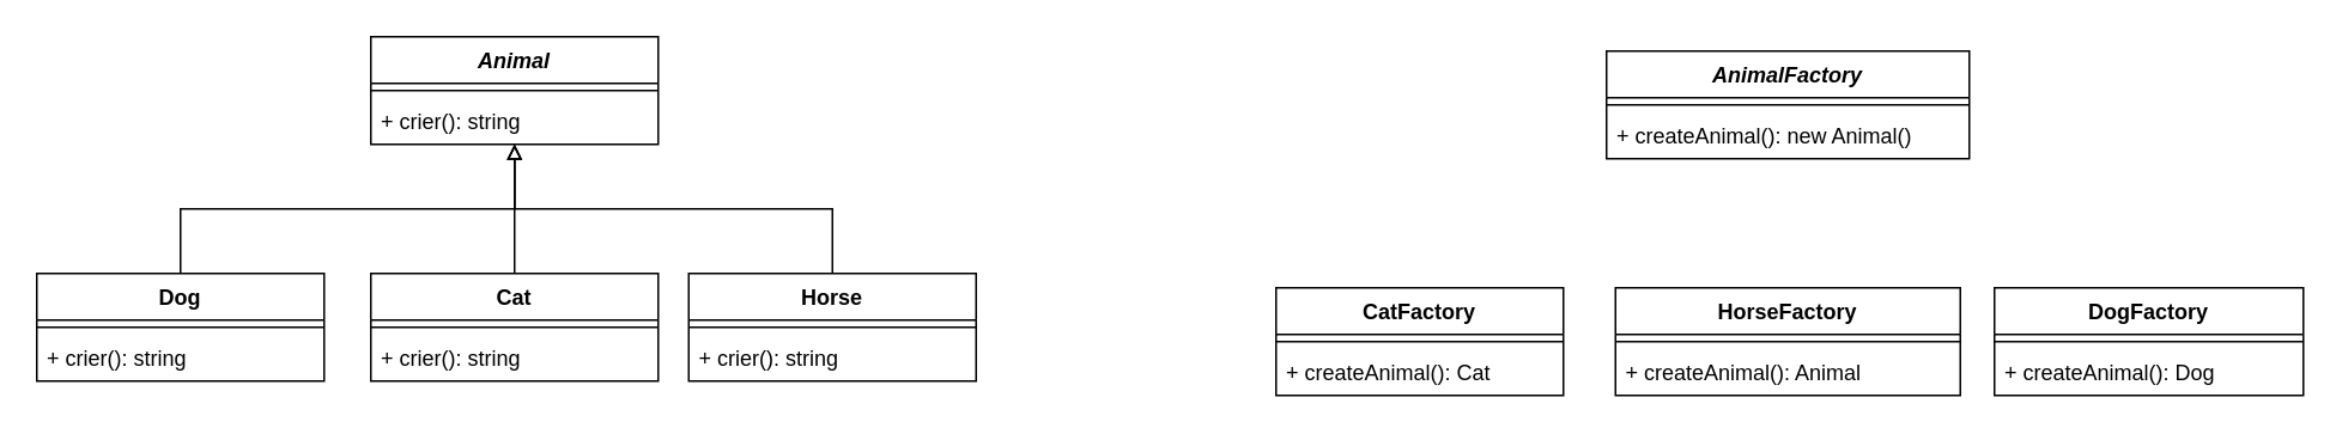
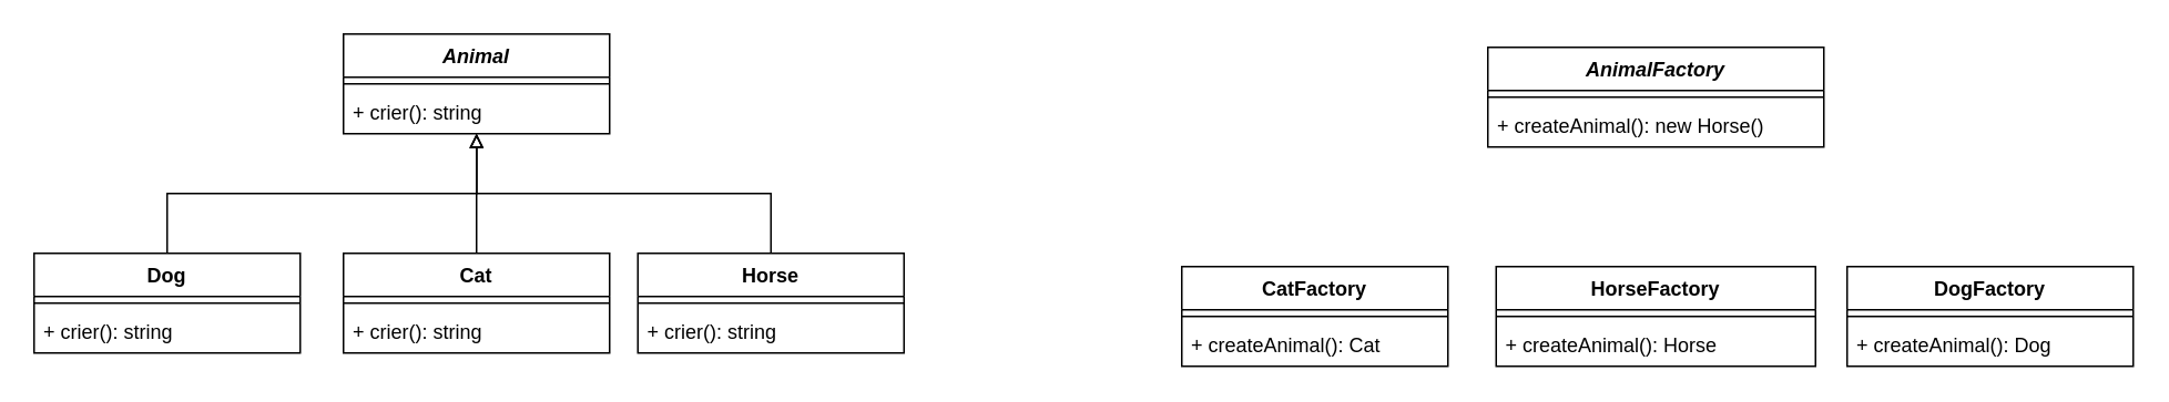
  <mxCell id="0" style=";html=1;" />
  <mxCell id="1" style=";html=1;" parent="0" />
  <mxCell id="2" value="&lt;i&gt;Animal&lt;/i&gt;" style="swimlane;fontStyle=1;align=center;verticalAlign=top;childLayout=stackLayout;horizontal=1;startSize=26;horizontalStack=0;resizeParent=1;resizeParentMax=0;resizeLast=0;collapsible=1;marginBottom=0;whiteSpace=wrap;html=1;" vertex="1" parent="1"><mxGeometry x="206" y="20" width="160" height="60" as="geometry" /></mxCell>
  <mxCell id="3" value="" style="line;strokeWidth=1;fillColor=none;align=left;verticalAlign=middle;spacingTop=-1;spacingLeft=3;spacingRight=3;rotatable=0;labelPosition=right;points=[];portConstraint=eastwest;strokeColor=inherit;" vertex="1" parent="2"><mxGeometry y="26" width="160" height="8" as="geometry" /></mxCell>
  <mxCell id="4" value="+ crier(): string" style="text;strokeColor=none;fillColor=none;align=left;verticalAlign=top;spacingLeft=4;spacingRight=4;overflow=hidden;rotatable=0;points=[[0,0.5],[1,0.5]];portConstraint=eastwest;whiteSpace=wrap;html=1;" vertex="1" parent="2"><mxGeometry y="34" width="160" height="26" as="geometry" /></mxCell>
  <mxCell id="5" style="edgeStyle=elbowEdgeStyle;rounded=0;orthogonalLoop=1;jettySize=auto;html=1;elbow=vertical;endArrow=block;endFill=0;" edge="1" parent="1" source="6" target="4"><mxGeometry relative="1" as="geometry" /></mxCell>
  <mxCell id="6" value="Dog" style="swimlane;fontStyle=1;align=center;verticalAlign=top;childLayout=stackLayout;horizontal=1;startSize=26;horizontalStack=0;resizeParent=1;resizeParentMax=0;resizeLast=0;collapsible=1;marginBottom=0;whiteSpace=wrap;html=1;" vertex="1" parent="1"><mxGeometry x="20" y="152" width="160" height="60" as="geometry" /></mxCell>
  <mxCell id="7" value="" style="line;strokeWidth=1;fillColor=none;align=left;verticalAlign=middle;spacingTop=-1;spacingLeft=3;spacingRight=3;rotatable=0;labelPosition=right;points=[];portConstraint=eastwest;strokeColor=inherit;" vertex="1" parent="6"><mxGeometry y="26" width="160" height="8" as="geometry" /></mxCell>
  <mxCell id="8" value="+ crier(): string" style="text;strokeColor=none;fillColor=none;align=left;verticalAlign=top;spacingLeft=4;spacingRight=4;overflow=hidden;rotatable=0;points=[[0,0.5],[1,0.5]];portConstraint=eastwest;whiteSpace=wrap;html=1;" vertex="1" parent="6"><mxGeometry y="34" width="160" height="26" as="geometry" /></mxCell>
  <mxCell id="9" style="edgeStyle=elbowEdgeStyle;rounded=0;orthogonalLoop=1;jettySize=auto;html=1;elbow=vertical;endArrow=block;endFill=0;" edge="1" parent="1" source="10" target="4"><mxGeometry relative="1" as="geometry" /></mxCell>
  <mxCell id="10" value="Cat" style="swimlane;fontStyle=1;align=center;verticalAlign=top;childLayout=stackLayout;horizontal=1;startSize=26;horizontalStack=0;resizeParent=1;resizeParentMax=0;resizeLast=0;collapsible=1;marginBottom=0;whiteSpace=wrap;html=1;" vertex="1" parent="1"><mxGeometry x="206" y="152" width="160" height="60" as="geometry" /></mxCell>
  <mxCell id="11" value="" style="line;strokeWidth=1;fillColor=none;align=left;verticalAlign=middle;spacingTop=-1;spacingLeft=3;spacingRight=3;rotatable=0;labelPosition=right;points=[];portConstraint=eastwest;strokeColor=inherit;" vertex="1" parent="10"><mxGeometry y="26" width="160" height="8" as="geometry" /></mxCell>
  <mxCell id="12" value="+ crier(): string" style="text;strokeColor=none;fillColor=none;align=left;verticalAlign=top;spacingLeft=4;spacingRight=4;overflow=hidden;rotatable=0;points=[[0,0.5],[1,0.5]];portConstraint=eastwest;whiteSpace=wrap;html=1;" vertex="1" parent="10"><mxGeometry y="34" width="160" height="26" as="geometry" /></mxCell>
  <mxCell id="13" style="edgeStyle=elbowEdgeStyle;rounded=0;orthogonalLoop=1;jettySize=auto;html=1;endArrow=block;endFill=0;elbow=vertical;" edge="1" parent="1" source="14" target="4"><mxGeometry relative="1" as="geometry" /></mxCell>
  <mxCell id="14" value="Horse" style="swimlane;fontStyle=1;align=center;verticalAlign=top;childLayout=stackLayout;horizontal=1;startSize=26;horizontalStack=0;resizeParent=1;resizeParentMax=0;resizeLast=0;collapsible=1;marginBottom=0;whiteSpace=wrap;html=1;" vertex="1" parent="1"><mxGeometry x="383" y="152" width="160" height="60" as="geometry" /></mxCell>
  <mxCell id="15" value="" style="line;strokeWidth=1;fillColor=none;align=left;verticalAlign=middle;spacingTop=-1;spacingLeft=3;spacingRight=3;rotatable=0;labelPosition=right;points=[];portConstraint=eastwest;strokeColor=inherit;" vertex="1" parent="14"><mxGeometry y="26" width="160" height="8" as="geometry" /></mxCell>
  <mxCell id="16" value="+ crier(): string" style="text;strokeColor=none;fillColor=none;align=left;verticalAlign=top;spacingLeft=4;spacingRight=4;overflow=hidden;rotatable=0;points=[[0,0.5],[1,0.5]];portConstraint=eastwest;whiteSpace=wrap;html=1;" vertex="1" parent="14"><mxGeometry y="34" width="160" height="26" as="geometry" /></mxCell>
  <mxCell id="17" value="&lt;i&gt;AnimalFactory&lt;/i&gt;" style="swimlane;fontStyle=1;align=center;verticalAlign=top;childLayout=stackLayout;horizontal=1;startSize=26;horizontalStack=0;resizeParent=1;resizeParentMax=0;resizeLast=0;collapsible=1;marginBottom=0;whiteSpace=wrap;html=1;" vertex="1" parent="1"><mxGeometry x="894" y="28" width="202" height="60" as="geometry" /></mxCell>
  <mxCell id="18" value="" style="line;strokeWidth=1;fillColor=none;align=left;verticalAlign=middle;spacingTop=-1;spacingLeft=3;spacingRight=3;rotatable=0;labelPosition=right;points=[];portConstraint=eastwest;strokeColor=inherit;" vertex="1" parent="17"><mxGeometry y="26" width="202" height="8" as="geometry" /></mxCell>
- <mxCell id="19" value="+ createAnimal(): new Animal()" style="text;strokeColor=none;fillColor=none;align=left;verticalAlign=top;spacingLeft=4;spacingRight=4;overflow=hidden;rotatable=0;points=[[0,0.5],[1,0.5]];portConstraint=eastwest;whiteSpace=wrap;html=1;" vertex="1" parent="17"><mxGeometry y="34" width="202" height="26" as="geometry" /></mxCell>
+ <mxCell id="19" value="+ createAnimal(): new Horse()" style="text;strokeColor=none;fillColor=none;align=left;verticalAlign=top;spacingLeft=4;spacingRight=4;overflow=hidden;rotatable=0;points=[[0,0.5],[1,0.5]];portConstraint=eastwest;whiteSpace=wrap;html=1;" vertex="1" parent="17"><mxGeometry y="34" width="202" height="26" as="geometry" /></mxCell>
  <mxCell id="20" value="CatFactory" style="swimlane;fontStyle=1;align=center;verticalAlign=top;childLayout=stackLayout;horizontal=1;startSize=26;horizontalStack=0;resizeParent=1;resizeParentMax=0;resizeLast=0;collapsible=1;marginBottom=0;whiteSpace=wrap;html=1;" vertex="1" parent="1"><mxGeometry x="710" y="160" width="160" height="60" as="geometry" /></mxCell>
  <mxCell id="21" value="" style="line;strokeWidth=1;fillColor=none;align=left;verticalAlign=middle;spacingTop=-1;spacingLeft=3;spacingRight=3;rotatable=0;labelPosition=right;points=[];portConstraint=eastwest;strokeColor=inherit;" vertex="1" parent="20"><mxGeometry y="26" width="160" height="8" as="geometry" /></mxCell>
  <mxCell id="22" value="+ createAnimal(): Cat" style="text;strokeColor=none;fillColor=none;align=left;verticalAlign=top;spacingLeft=4;spacingRight=4;overflow=hidden;rotatable=0;points=[[0,0.5],[1,0.5]];portConstraint=eastwest;whiteSpace=wrap;html=1;" vertex="1" parent="20"><mxGeometry y="34" width="160" height="26" as="geometry" /></mxCell>
  <mxCell id="23" value="DogFactory" style="swimlane;fontStyle=1;align=center;verticalAlign=top;childLayout=stackLayout;horizontal=1;startSize=26;horizontalStack=0;resizeParent=1;resizeParentMax=0;resizeLast=0;collapsible=1;marginBottom=0;whiteSpace=wrap;html=1;" vertex="1" parent="1"><mxGeometry x="1110" y="160" width="172" height="60" as="geometry" /></mxCell>
  <mxCell id="24" value="" style="line;strokeWidth=1;fillColor=none;align=left;verticalAlign=middle;spacingTop=-1;spacingLeft=3;spacingRight=3;rotatable=0;labelPosition=right;points=[];portConstraint=eastwest;strokeColor=inherit;" vertex="1" parent="23"><mxGeometry y="26" width="172" height="8" as="geometry" /></mxCell>
  <mxCell id="25" value="+ createAnimal(): Dog" style="text;strokeColor=none;fillColor=none;align=left;verticalAlign=top;spacingLeft=4;spacingRight=4;overflow=hidden;rotatable=0;points=[[0,0.5],[1,0.5]];portConstraint=eastwest;whiteSpace=wrap;html=1;" vertex="1" parent="23"><mxGeometry y="34" width="172" height="26" as="geometry" /></mxCell>
  <mxCell id="26" value="HorseFactory" style="swimlane;fontStyle=1;align=center;verticalAlign=top;childLayout=stackLayout;horizontal=1;startSize=26;horizontalStack=0;resizeParent=1;resizeParentMax=0;resizeLast=0;collapsible=1;marginBottom=0;whiteSpace=wrap;html=1;" vertex="1" parent="1"><mxGeometry x="899" y="160" width="192" height="60" as="geometry" /></mxCell>
  <mxCell id="27" value="" style="line;strokeWidth=1;fillColor=none;align=left;verticalAlign=middle;spacingTop=-1;spacingLeft=3;spacingRight=3;rotatable=0;labelPosition=right;points=[];portConstraint=eastwest;strokeColor=inherit;" vertex="1" parent="26"><mxGeometry y="26" width="192" height="8" as="geometry" /></mxCell>
- <mxCell id="28" value="+ createAnimal(): Animal" style="text;strokeColor=none;fillColor=none;align=left;verticalAlign=top;spacingLeft=4;spacingRight=4;overflow=hidden;rotatable=0;points=[[0,0.5],[1,0.5]];portConstraint=eastwest;whiteSpace=wrap;html=1;" vertex="1" parent="26"><mxGeometry y="34" width="192" height="26" as="geometry" /></mxCell>
+ <mxCell id="28" value="+ createAnimal(): Horse" style="text;strokeColor=none;fillColor=none;align=left;verticalAlign=top;spacingLeft=4;spacingRight=4;overflow=hidden;rotatable=0;points=[[0,0.5],[1,0.5]];portConstraint=eastwest;whiteSpace=wrap;html=1;" vertex="1" parent="26"><mxGeometry y="34" width="192" height="26" as="geometry" /></mxCell>
